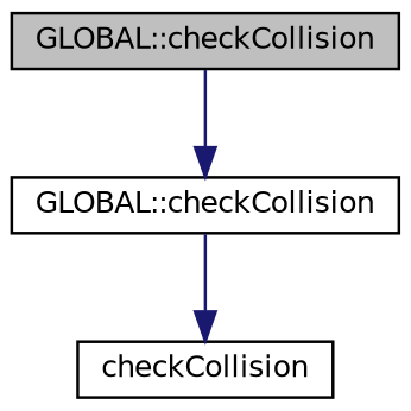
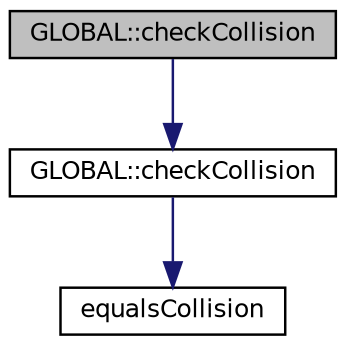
  digraph {
    rankdir=TB
    node [color=black fillcolor=white fontname=Helvetica fontsize=10 shape=record style=filled]
    edge [color=midnightblue fontname=Helvetica fontsize=10 labelfontname=Helvetica labelfontsize=10 style=solid]
    n1 [fillcolor=grey75 fontcolor=black height=0.2 label="GLOBAL::checkCollision" width=0.4]
    n2 [height=0.2 label="GLOBAL::checkCollision" width=0.4]
-   n3 [height=0.2 label=checkCollision width=0.4]
+   n3 [height=0.2 label=equalsCollision width=0.4]
    n1 -> n2
    n2 -> n3
  }
